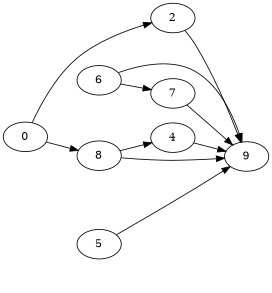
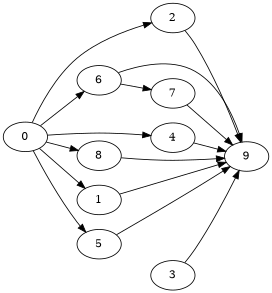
  digraph {
    "Duplicate states"=0
    GraphType=F_J
    "Max states in OPEN"=0
    Modes="120000ms; topo-ordered tasks, ; Pruning: task equivalence, fixed order ready list, ; F-value: ; Optimisation: best schedule length (SL) optimisation on equal, "
    NumberOfTasks=10
    "Pruned using list schedule length"=1822
    "States removed from OPEN"=0
    TargetSystem="Homogeneous-2"
    "Time to schedule (ms)"=192
    "Total idle time"=16
    "Total schedule length"=67
    "Total sequential time"=103
    "Total states created"=8271
    rankdir=LR
    node [Processor=0 Weight=13]
    edge [Weight=10]
    0 ["Finish time"=14 "Start time"=0 Weight=14]
    2 ["Finish time"=29 Processor=1 "Start time"=16]
    4 ["Finish time"=46 Processor=1 "Start time"=35 Weight=11]
    6 ["Finish time"=38 "Start time"=25]
    8 ["Finish time"=35 Processor=1 "Start time"=29 Weight=6]
+   1 ["Finish time"=45 "Start time"=38 Weight=7]
    5 ["Finish time"=52 "Start time"=45 Weight=7]
    9 ["Finish time"=67 Processor=1 "Start time"=54]
+   3 ["Finish time"=25 "Start time"=14 Weight=11]
    7 ["Finish time"=54 Processor=1 "Start time"=46 Weight=8]
    0 -> 2 [Weight=2]
-   8 -> 4 [Weight=8]
+   0 -> 4 [Weight=8]
+   0 -> 6 [Weight=7]
    0 -> 8
+   0 -> 1 [Weight=9]
+   0 -> 5
    2 -> 9
    4 -> 9 [Weight=6]
    6 -> 9 [Weight=3]
    6 -> 7 [Weight=7]
    8 -> 9
+   1 -> 9 [Weight=2]
    5 -> 9 [Weight=2]
+   3 -> 9 [Weight=6]
    7 -> 9 [Weight=5]
  }
